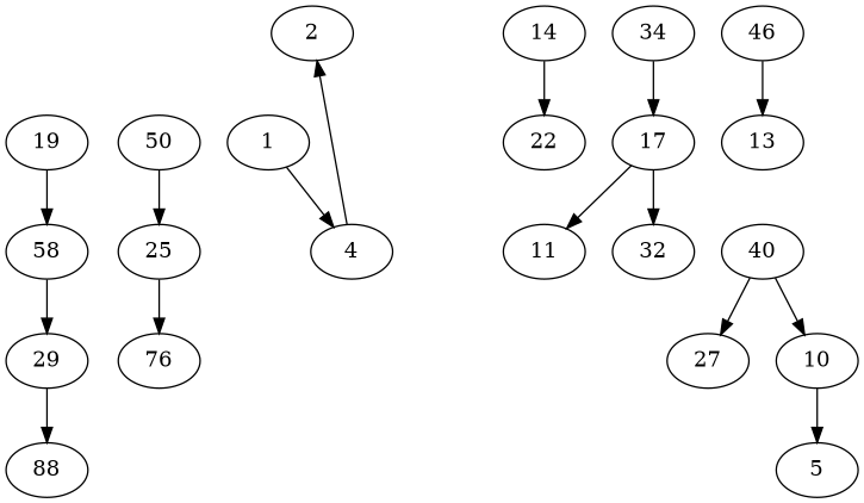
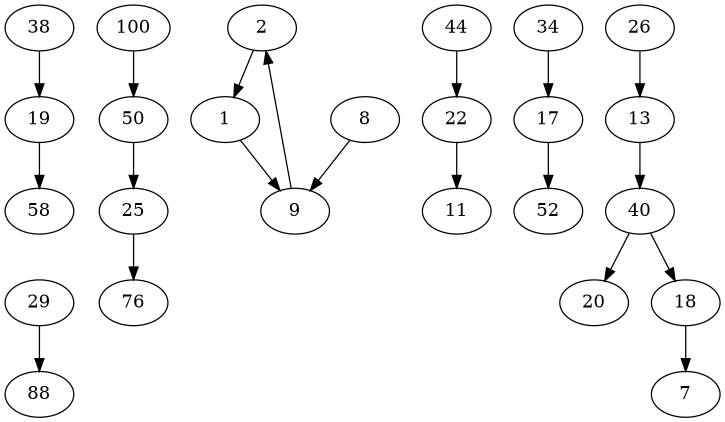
  digraph {
    fontname="DejaVu Serif"
    node [fontname="DejaVu Serif"]
    edge [fontname="DejaVu Serif"]
+   38
    19
    58
    29
    50
    25
    76
+   100
    2
    1
-   4
-   44 [label=14]
+   4 [label=9]
+   44
    22
    11
    88
    34
    17
-   52 [label=32]
+   52
    13
    40
-   20 [label=27]
-   10
-   26 [label=46]
-   5
+   20
+   10 [label=18]
+   26
+   5 [label=7]
+   8
+   38 -> 19
    19 -> 58
-   58 -> 29
    29 -> 88
    50 -> 25
    25 -> 76
+   100 -> 50
+   2 -> 1
    1 -> 4
    4 -> 2
    44 -> 22
-   17 -> 11
+   22 -> 11
    34 -> 17
    17 -> 52
+   13 -> 40
    40 -> 20
    40 -> 10
    10 -> 5
    26 -> 13
+   8 -> 4
  }
